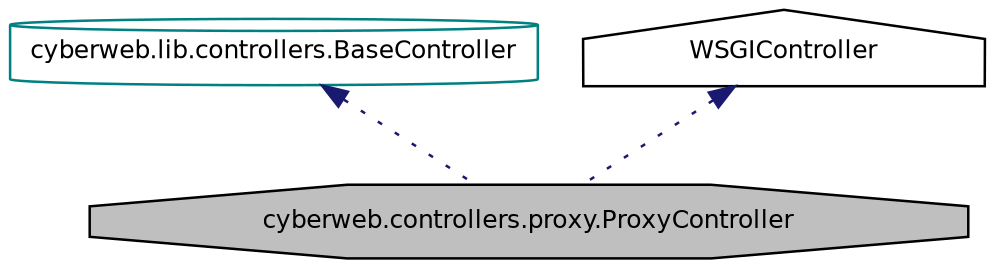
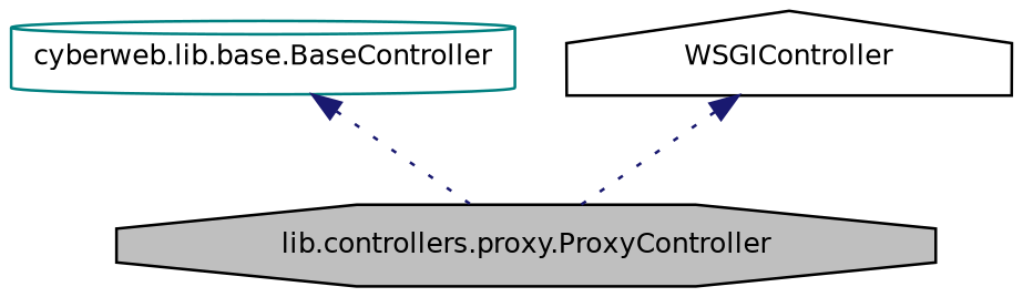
  digraph {
    node [color=black fillcolor=white fontname=Helvetica fontsize=10 style=filled]
    edge [color=midnightblue dir=back fontname=Helvetica fontsize=10 labelfontname=Helvetica labelfontsize=10 style=dotted]
-   n1 [fillcolor=grey75 fontcolor=black height=0.2 label="cyberweb.controllers.proxy.ProxyController" shape=octagon width=0.4]
-   n2 [color=teal height=0.2 label="cyberweb.lib.controllers.BaseController" shape=cylinder width=0.4]
+   n1 [fillcolor=grey75 fontcolor=black height=0.2 label="lib.controllers.proxy.ProxyController" shape=octagon width=0.4]
+   n2 [color=teal height=0.2 label="cyberweb.lib.base.BaseController" shape=cylinder width=0.4]
    n3 [height=0.2 label=WSGIController shape=house width=0.4]
    n2 -> n1
    n3 -> n1
  }
